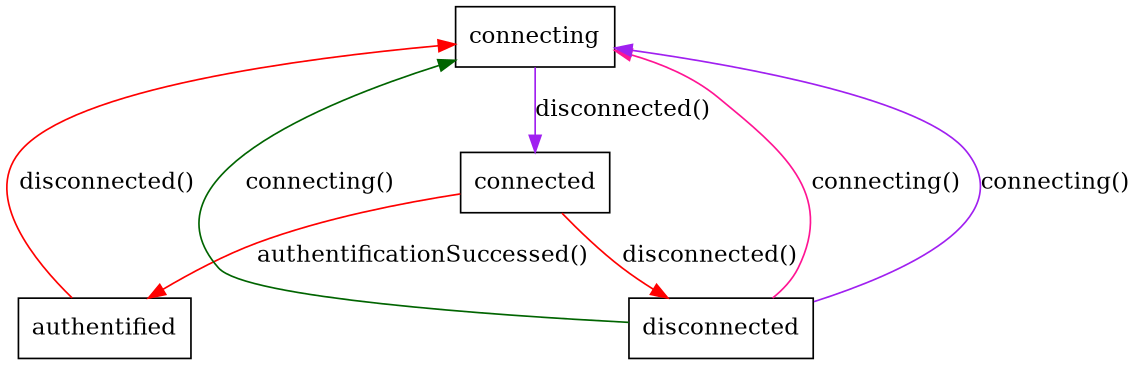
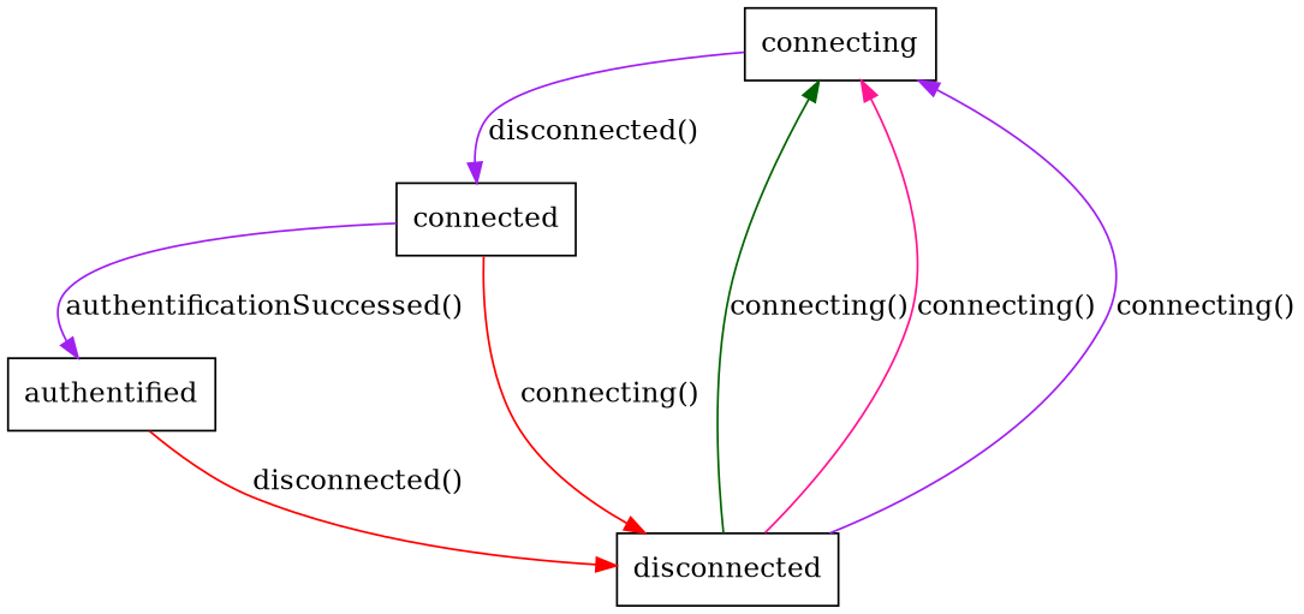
  digraph {
    node [shape=box]
    edge [color=red]
    connecting
    connected
    authentified
    disconnected
    connecting -> connected [color=purple label="disconnected()"]
-   connected -> authentified [label="authentificationSuccessed()"]
-   connected -> disconnected [label="disconnected()"]
-   authentified -> connecting [label="disconnected()"]
+   connected -> authentified [color=purple label="authentificationSuccessed()"]
+   connected -> disconnected [label="connecting()"]
+   authentified -> disconnected [label="disconnected()"]
    disconnected -> connecting [color=darkgreen label="connecting()"]
    disconnected -> connecting [color=deeppink label="connecting()"]
    disconnected -> connecting [color=purple label="connecting()"]
  }
